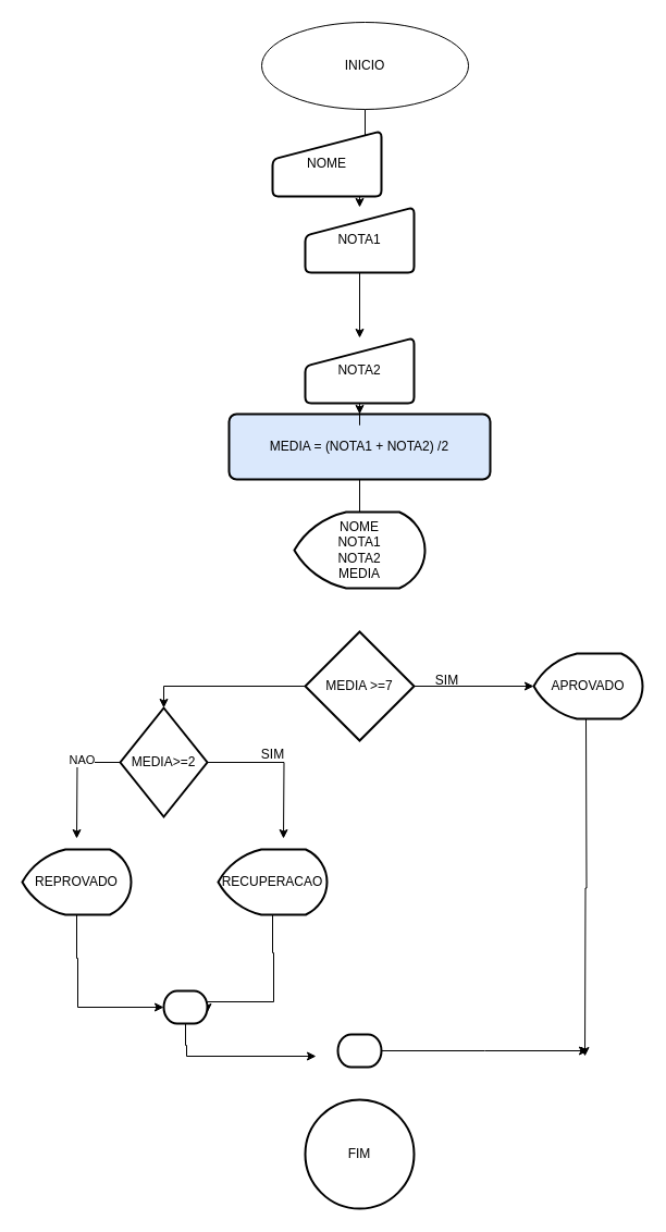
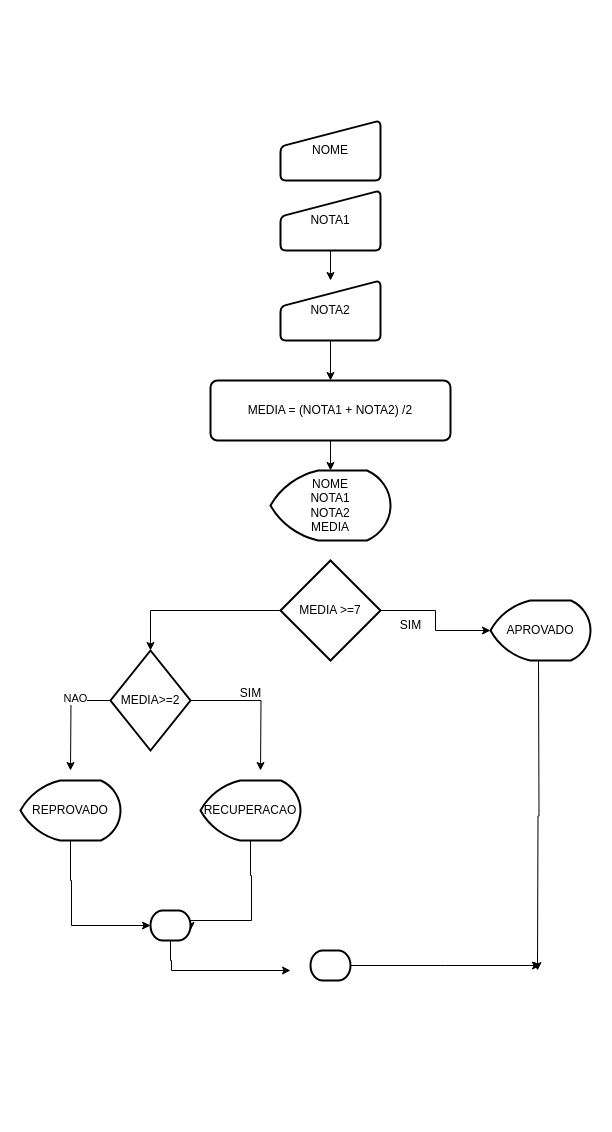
  <mxCell id="0" />
  <mxCell id="1" parent="0" />
- <mxCell id="2" value="" style="edgeStyle=orthogonalEdgeStyle;rounded=0;orthogonalLoop=1;jettySize=auto;html=1;endArrow=none;" edge="1" parent="1" source="3" target="11"><mxGeometry relative="1" as="geometry" /></mxCell>
- <mxCell id="3" value="&lt;font style=&quot;vertical-align: inherit;&quot;&gt;&lt;font style=&quot;vertical-align: inherit;&quot;&gt;&lt;font style=&quot;vertical-align: inherit;&quot;&gt;&lt;font style=&quot;vertical-align: inherit;&quot;&gt;MEDIA = (NOTA1 + NOTA2) /2&lt;/font&gt;&lt;/font&gt;&lt;/font&gt;&lt;/font&gt;" style="rounded=1;whiteSpace=wrap;html=1;absoluteArcSize=1;arcSize=14;strokeWidth=2;fillColor=#dae8fc;" vertex="1" parent="1"><mxGeometry x="210" y="380" width="240" height="60" as="geometry" /></mxCell>
- <mxCell id="4" value="" style="edgeStyle=orthogonalEdgeStyle;rounded=0;orthogonalLoop=1;jettySize=auto;html=1;" edge="1" parent="1" source="5" target="8"><mxGeometry relative="1" as="geometry" /></mxCell>
- <mxCell id="5" value="&lt;font style=&quot;vertical-align: inherit;&quot;&gt;&lt;font style=&quot;vertical-align: inherit;&quot;&gt;INICIO&lt;/font&gt;&lt;/font&gt;" style="ellipse;whiteSpace=wrap;html=1;" vertex="1" parent="1"><mxGeometry x="240" y="20" width="190" height="80" as="geometry" /></mxCell>
- <mxCell id="6" value="NOME" style="html=1;strokeWidth=2;shape=manualInput;whiteSpace=wrap;rounded=1;size=26;arcSize=11;" vertex="1" parent="1"><mxGeometry x="250" y="120" width="100" height="60" as="geometry" /></mxCell>
+ <mxCell id="2" value="" style="edgeStyle=orthogonalEdgeStyle;rounded=0;orthogonalLoop=1;jettySize=auto;html=1;" edge="1" parent="1" source="3" target="11"><mxGeometry relative="1" as="geometry" /></mxCell>
+ <mxCell id="3" value="&lt;font style=&quot;vertical-align: inherit;&quot;&gt;&lt;font style=&quot;vertical-align: inherit;&quot;&gt;&lt;font style=&quot;vertical-align: inherit;&quot;&gt;&lt;font style=&quot;vertical-align: inherit;&quot;&gt;MEDIA = (NOTA1 + NOTA2) /2&lt;/font&gt;&lt;/font&gt;&lt;/font&gt;&lt;/font&gt;" style="rounded=1;whiteSpace=wrap;html=1;absoluteArcSize=1;arcSize=14;strokeWidth=2;" vertex="1" parent="1"><mxGeometry x="210" y="380" width="240" height="60" as="geometry" /></mxCell>
+ <mxCell id="6" value="NOME" style="html=1;strokeWidth=2;shape=manualInput;whiteSpace=wrap;rounded=1;size=26;arcSize=11;" vertex="1" parent="1"><mxGeometry x="280" y="120" width="100" height="60" as="geometry" /></mxCell>
  <mxCell id="7" value="" style="edgeStyle=orthogonalEdgeStyle;rounded=0;orthogonalLoop=1;jettySize=auto;html=1;" edge="1" parent="1" source="8" target="10"><mxGeometry relative="1" as="geometry" /></mxCell>
  <mxCell id="8" value="NOTA1" style="html=1;strokeWidth=2;shape=manualInput;whiteSpace=wrap;rounded=1;size=26;arcSize=11;" vertex="1" parent="1"><mxGeometry x="280" y="190" width="100" height="60" as="geometry" /></mxCell>
  <mxCell id="9" value="" style="edgeStyle=orthogonalEdgeStyle;rounded=0;orthogonalLoop=1;jettySize=auto;html=1;" edge="1" parent="1" source="10" target="3"><mxGeometry relative="1" as="geometry" /></mxCell>
- <mxCell id="10" value="NOTA2" style="html=1;strokeWidth=2;shape=manualInput;whiteSpace=wrap;rounded=1;size=26;arcSize=11;" vertex="1" parent="1"><mxGeometry x="280" y="310" width="100" height="60" as="geometry" /></mxCell>
+ <mxCell id="10" value="NOTA2" style="html=1;strokeWidth=2;shape=manualInput;whiteSpace=wrap;rounded=1;size=26;arcSize=11;" vertex="1" parent="1"><mxGeometry x="280" y="280" width="100" height="60" as="geometry" /></mxCell>
  <mxCell id="11" value="&lt;font style=&quot;vertical-align: inherit;&quot;&gt;&lt;font style=&quot;vertical-align: inherit;&quot;&gt;&lt;font style=&quot;vertical-align: inherit;&quot;&gt;&lt;font style=&quot;vertical-align: inherit;&quot;&gt;&lt;font style=&quot;vertical-align: inherit;&quot;&gt;&lt;font style=&quot;vertical-align: inherit;&quot;&gt;&lt;font style=&quot;vertical-align: inherit;&quot;&gt;&lt;font style=&quot;vertical-align: inherit;&quot;&gt;NOME&lt;/font&gt;&lt;/font&gt;&lt;/font&gt;&lt;/font&gt;&lt;/font&gt;&lt;/font&gt;&lt;/font&gt;&lt;/font&gt;&lt;div&gt;NOTA1&lt;/div&gt;&lt;div&gt;NOTA2&lt;/div&gt;&lt;div&gt;MEDIA&lt;/div&gt;" style="strokeWidth=2;html=1;shape=mxgraph.flowchart.display;whiteSpace=wrap;" vertex="1" parent="1"><mxGeometry x="270" y="470" width="120" height="70" as="geometry" /></mxCell>
- <mxCell id="12" value="MEDIA &amp;gt;=7" style="strokeWidth=2;html=1;shape=mxgraph.flowchart.decision;whiteSpace=wrap;" vertex="1" parent="1"><mxGeometry x="280" y="580" width="100" height="100" as="geometry" /></mxCell>
+ <mxCell id="12" value="MEDIA &amp;gt;=7" style="strokeWidth=2;html=1;shape=mxgraph.flowchart.decision;whiteSpace=wrap;" vertex="1" parent="1"><mxGeometry x="280" y="560" width="100" height="100" as="geometry" /></mxCell>
  <mxCell id="13" style="edgeStyle=orthogonalEdgeStyle;rounded=0;orthogonalLoop=1;jettySize=auto;html=1;" edge="1" parent="1"><mxGeometry relative="1" as="geometry"><mxPoint x="537" y="970" as="targetPoint" /><mxPoint x="538" y="660" as="sourcePoint" /></mxGeometry></mxCell>
  <mxCell id="14" value="APROVADO" style="strokeWidth=2;html=1;shape=mxgraph.flowchart.display;whiteSpace=wrap;" vertex="1" parent="1"><mxGeometry x="490" y="600" width="100" height="60" as="geometry" /></mxCell>
  <mxCell id="15" style="edgeStyle=orthogonalEdgeStyle;rounded=0;orthogonalLoop=1;jettySize=auto;html=1;" edge="1" parent="1" source="18"><mxGeometry relative="1" as="geometry"><mxPoint x="260" y="770" as="targetPoint" /></mxGeometry></mxCell>
  <mxCell id="16" style="edgeStyle=orthogonalEdgeStyle;rounded=0;orthogonalLoop=1;jettySize=auto;html=1;" edge="1" parent="1" source="18"><mxGeometry relative="1" as="geometry"><mxPoint x="70" y="770" as="targetPoint" /></mxGeometry></mxCell>
  <mxCell id="17" value="NAO" style="edgeLabel;html=1;align=center;verticalAlign=middle;resizable=0;points=[];" vertex="1" connectable="0" parent="16"><mxGeometry x="-0.343" y="-3" relative="1" as="geometry"><mxPoint as="offset" /></mxGeometry></mxCell>
  <mxCell id="18" value="MEDIA&amp;gt;=2" style="strokeWidth=2;html=1;shape=mxgraph.flowchart.decision;whiteSpace=wrap;" vertex="1" parent="1"><mxGeometry x="110" y="650" width="80" height="100" as="geometry" /></mxCell>
  <mxCell id="19" style="edgeStyle=orthogonalEdgeStyle;rounded=0;orthogonalLoop=1;jettySize=auto;html=1;entryX=0;entryY=0.5;entryDx=0;entryDy=0;entryPerimeter=0;" edge="1" parent="1" source="20" target="24"><mxGeometry relative="1" as="geometry"><mxPoint x="70" y="930" as="targetPoint" /><Array as="points"><mxPoint x="70" y="880" /><mxPoint x="71" y="880" /><mxPoint x="71" y="925" /></Array></mxGeometry></mxCell>
  <mxCell id="20" value="REPROVADO" style="strokeWidth=2;html=1;shape=mxgraph.flowchart.display;whiteSpace=wrap;" vertex="1" parent="1"><mxGeometry x="20" y="780" width="100" height="60" as="geometry" /></mxCell>
  <mxCell id="21" style="edgeStyle=orthogonalEdgeStyle;rounded=0;orthogonalLoop=1;jettySize=auto;html=1;" edge="1" parent="1" source="22"><mxGeometry relative="1" as="geometry"><mxPoint x="190" y="930" as="targetPoint" /><Array as="points"><mxPoint x="250" y="875" /><mxPoint x="251" y="875" /><mxPoint x="251" y="920" /><mxPoint x="190" y="920" /></Array></mxGeometry></mxCell>
  <mxCell id="22" value="RECUPERACAO" style="strokeWidth=2;html=1;shape=mxgraph.flowchart.display;whiteSpace=wrap;" vertex="1" parent="1"><mxGeometry x="200" y="780" width="100" height="60" as="geometry" /></mxCell>
  <mxCell id="23" style="edgeStyle=orthogonalEdgeStyle;rounded=0;orthogonalLoop=1;jettySize=auto;html=1;" edge="1" parent="1" source="24"><mxGeometry relative="1" as="geometry"><mxPoint x="290" y="970" as="targetPoint" /><Array as="points"><mxPoint x="170" y="960" /><mxPoint x="171" y="960" /></Array></mxGeometry></mxCell>
  <mxCell id="24" value="" style="strokeWidth=2;html=1;shape=mxgraph.flowchart.terminator;whiteSpace=wrap;" vertex="1" parent="1"><mxGeometry x="150" y="910" width="40" height="30" as="geometry" /></mxCell>
  <mxCell id="25" style="edgeStyle=orthogonalEdgeStyle;rounded=0;orthogonalLoop=1;jettySize=auto;html=1;" edge="1" parent="1" source="26"><mxGeometry relative="1" as="geometry"><mxPoint x="540" y="965" as="targetPoint" /></mxGeometry></mxCell>
  <mxCell id="26" value="" style="strokeWidth=2;html=1;shape=mxgraph.flowchart.terminator;whiteSpace=wrap;" vertex="1" parent="1"><mxGeometry x="310" y="950" width="40" height="30" as="geometry" /></mxCell>
- <mxCell id="27" value="FIM" style="strokeWidth=2;html=1;shape=mxgraph.flowchart.start_2;whiteSpace=wrap;" vertex="1" parent="1"><mxGeometry x="280" y="1010" width="100" height="100" as="geometry" /></mxCell>
  <mxCell id="28" style="edgeStyle=orthogonalEdgeStyle;rounded=0;orthogonalLoop=1;jettySize=auto;html=1;entryX=0;entryY=0.5;entryDx=0;entryDy=0;entryPerimeter=0;" edge="1" parent="1" source="12" target="14"><mxGeometry relative="1" as="geometry" /></mxCell>
  <mxCell id="29" value="SIM" style="text;html=1;align=center;verticalAlign=middle;resizable=0;points=[];autosize=1;strokeColor=none;fillColor=none;" vertex="1" parent="1"><mxGeometry x="390" y="610" width="40" height="30" as="geometry" /></mxCell>
  <mxCell id="30" style="edgeStyle=orthogonalEdgeStyle;rounded=0;orthogonalLoop=1;jettySize=auto;html=1;entryX=0.5;entryY=0;entryDx=0;entryDy=0;entryPerimeter=0;" edge="1" parent="1" source="12" target="18"><mxGeometry relative="1" as="geometry" /></mxCell>
  <mxCell id="31" value="SIM" style="text;html=1;align=center;verticalAlign=middle;resizable=0;points=[];autosize=1;strokeColor=none;fillColor=none;" vertex="1" parent="1"><mxGeometry x="230" y="678" width="40" height="30" as="geometry" /></mxCell>
